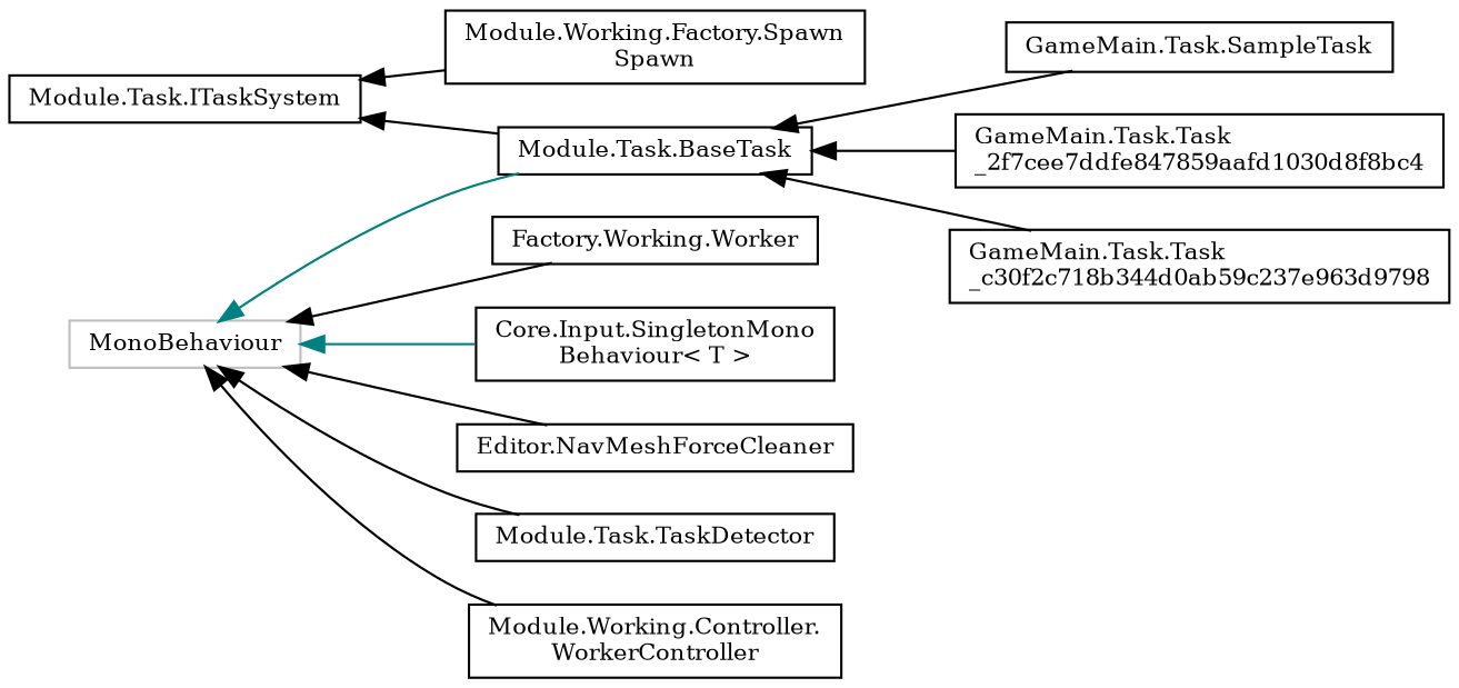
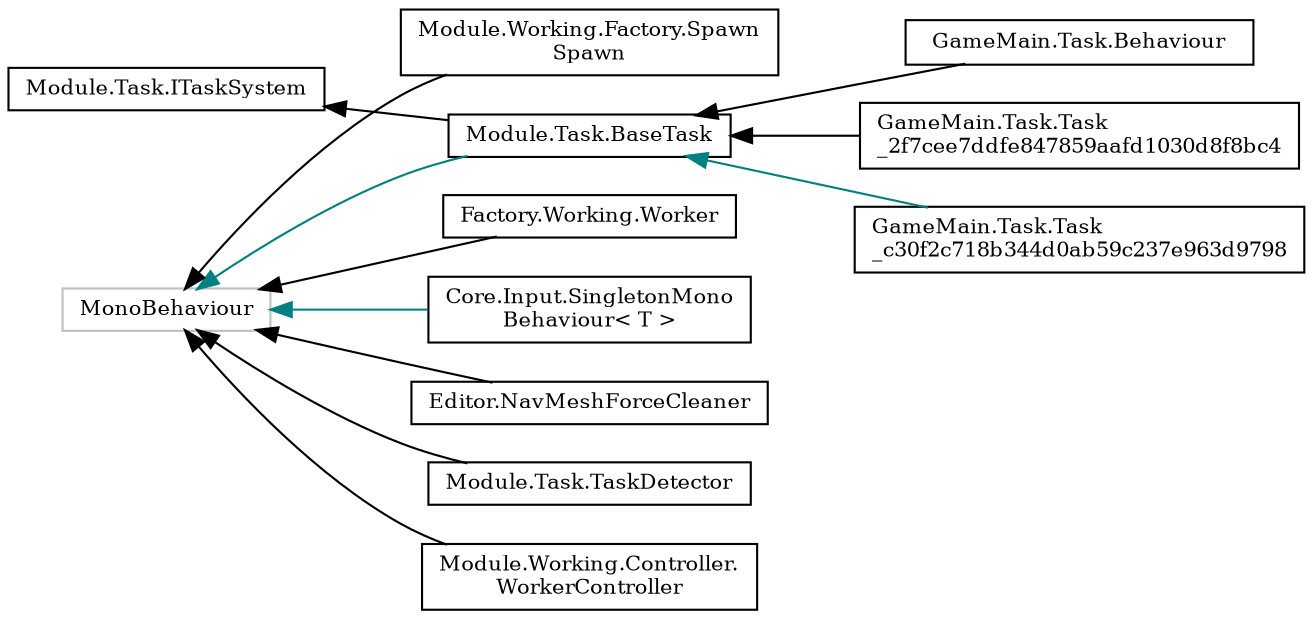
  digraph {
    fontname="DejaVu Serif"
    rankdir=LR
    node [color=black fillcolor=white fontname="DejaVu Serif" fontsize=10 shape=record style=filled]
    edge [color=black dir=back fontname="DejaVu Serif" fontsize=10 labelfontname=Helvetica labelfontsize=10 style=solid]
    n1 [height=0.2 label="Module.Task.ITaskSystem" width=0.4]
    n2 [height=0.2 label="Module.Task.BaseTask" width=0.4]
-   n3 [height=0.2 label="GameMain.Task.SampleTask" width=0.4]
+   n3 [height=0.2 label="GameMain.Task.Behaviour" width=0.4]
    n4 [height=0.2 label="GameMain.Task.Task\l_2f7cee7ddfe847859aafd1030d8f8bc4" width=0.4]
    n5 [height=0.2 label="GameMain.Task.Task\l_c30f2c718b344d0ab59c237e963d9798" width=0.4]
    n6 [color=grey75 height=0.2 label=MonoBehaviour width=0.4]
    n7 [height=0.2 label="Core.Input.SingletonMono\lBehaviour\< T \>" width=0.4]
    n8 [height=0.2 label="Editor.NavMeshForceCleaner" width=0.4]
    n9 [height=0.2 label="Module.Task.TaskDetector" width=0.4]
    n10 [height=0.2 label="Module.Working.Controller.\lWorkerController" width=0.4]
    n11 [height=0.2 label="Module.Working.Factory.Spawn\lSpawn" width=0.4]
    n12 [height=0.2 label="Factory.Working.Worker" width=0.4]
    n1 -> n2
    n2 -> n3
    n2 -> n4
-   n2 -> n5
+   n2 -> n5 [color=teal]
    n6 -> n2 [color=teal]
    n6 -> n7 [color=teal]
    n6 -> n8
    n6 -> n9
    n6 -> n10
-   n1 -> n11
+   n6 -> n11
    n6 -> n12
  }
